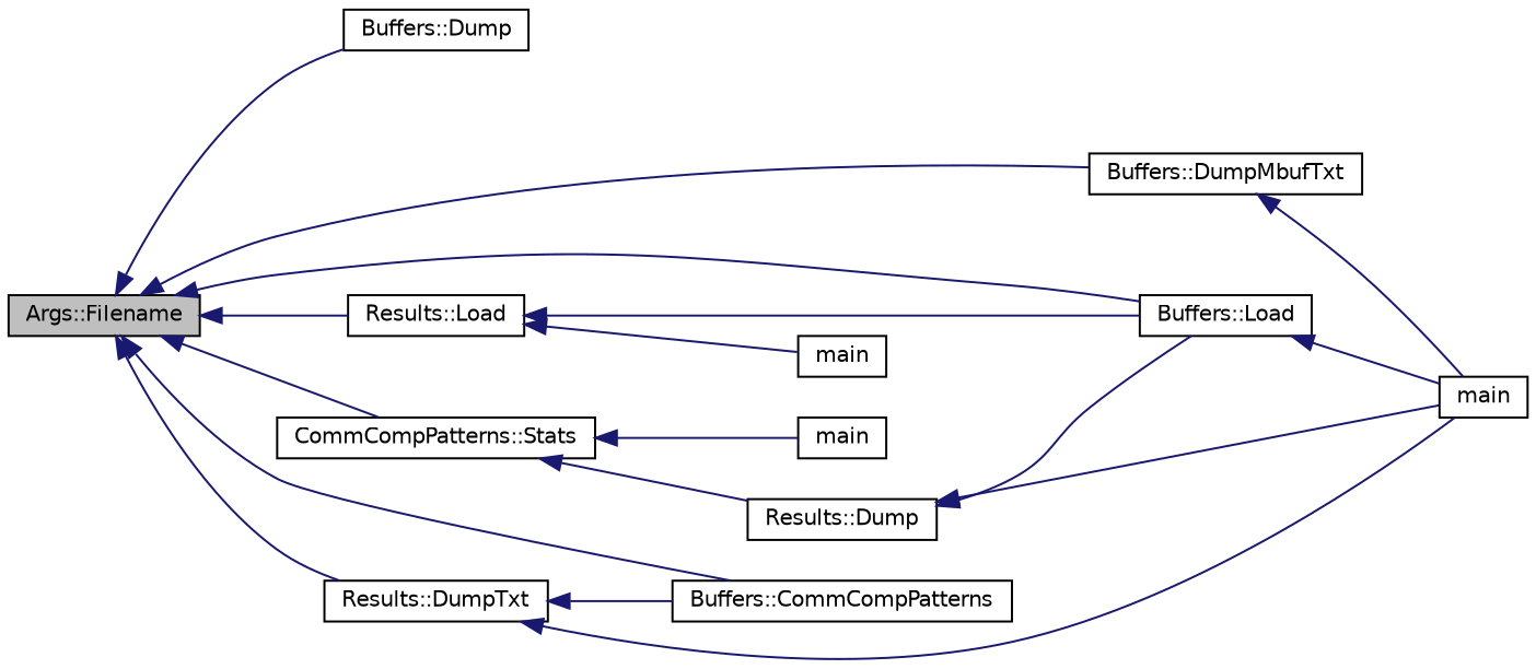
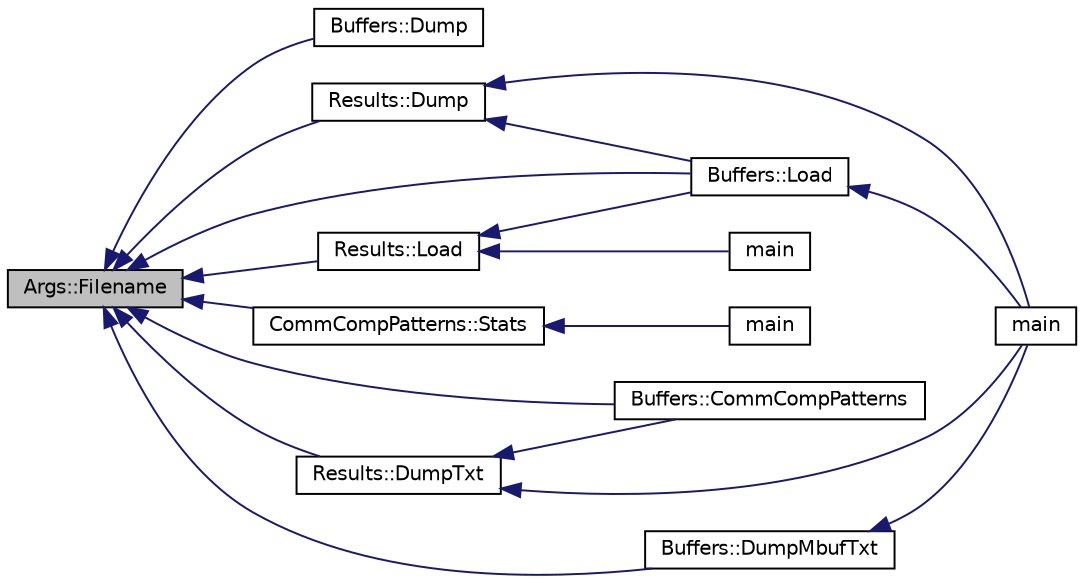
  digraph {
    rankdir=LR
    node [color=black fillcolor=white fontname=Helvetica fontsize=10 shape=record style=filled]
    edge [color=midnightblue dir=back fontname=Helvetica fontsize=10 labelfontname=Helvetica labelfontsize=10 style=solid]
    n1 [fillcolor=grey75 fontcolor=black height=0.2 label="Args::Filename" width=0.4]
    n2 [height=0.2 label="Buffers::Dump" width=0.4]
    n3 [height=0.2 label="Buffers::Load" width=0.4]
    n4 [height=0.2 label="Buffers::CommCompPatterns" width=0.4]
    n5 [height=0.2 label="Buffers::DumpMbufTxt" width=0.4]
    n6 [height=0.2 label="CommCompPatterns::Stats" width=0.4]
    n7 [height=0.2 label="Results::Dump" width=0.4]
    n8 [height=0.2 label="Results::Load" width=0.4]
    n9 [height=0.2 label="Results::DumpTxt" width=0.4]
    n10 [height=0.2 label=main width=0.4]
    n11 [height=0.2 label=main width=0.4]
    n12 [height=0.2 label=main width=0.4]
    n1 -> n2
    n1 -> n3
    n1 -> n4
    n1 -> n5
    n1 -> n6
-   n6 -> n7
+   n1 -> n7
    n1 -> n8
    n1 -> n9
    n3 -> n10
    n5 -> n10
    n6 -> n11
    n7 -> n3
    n7 -> n10
    n8 -> n3
    n8 -> n12
    n9 -> n4
    n9 -> n10
  }
